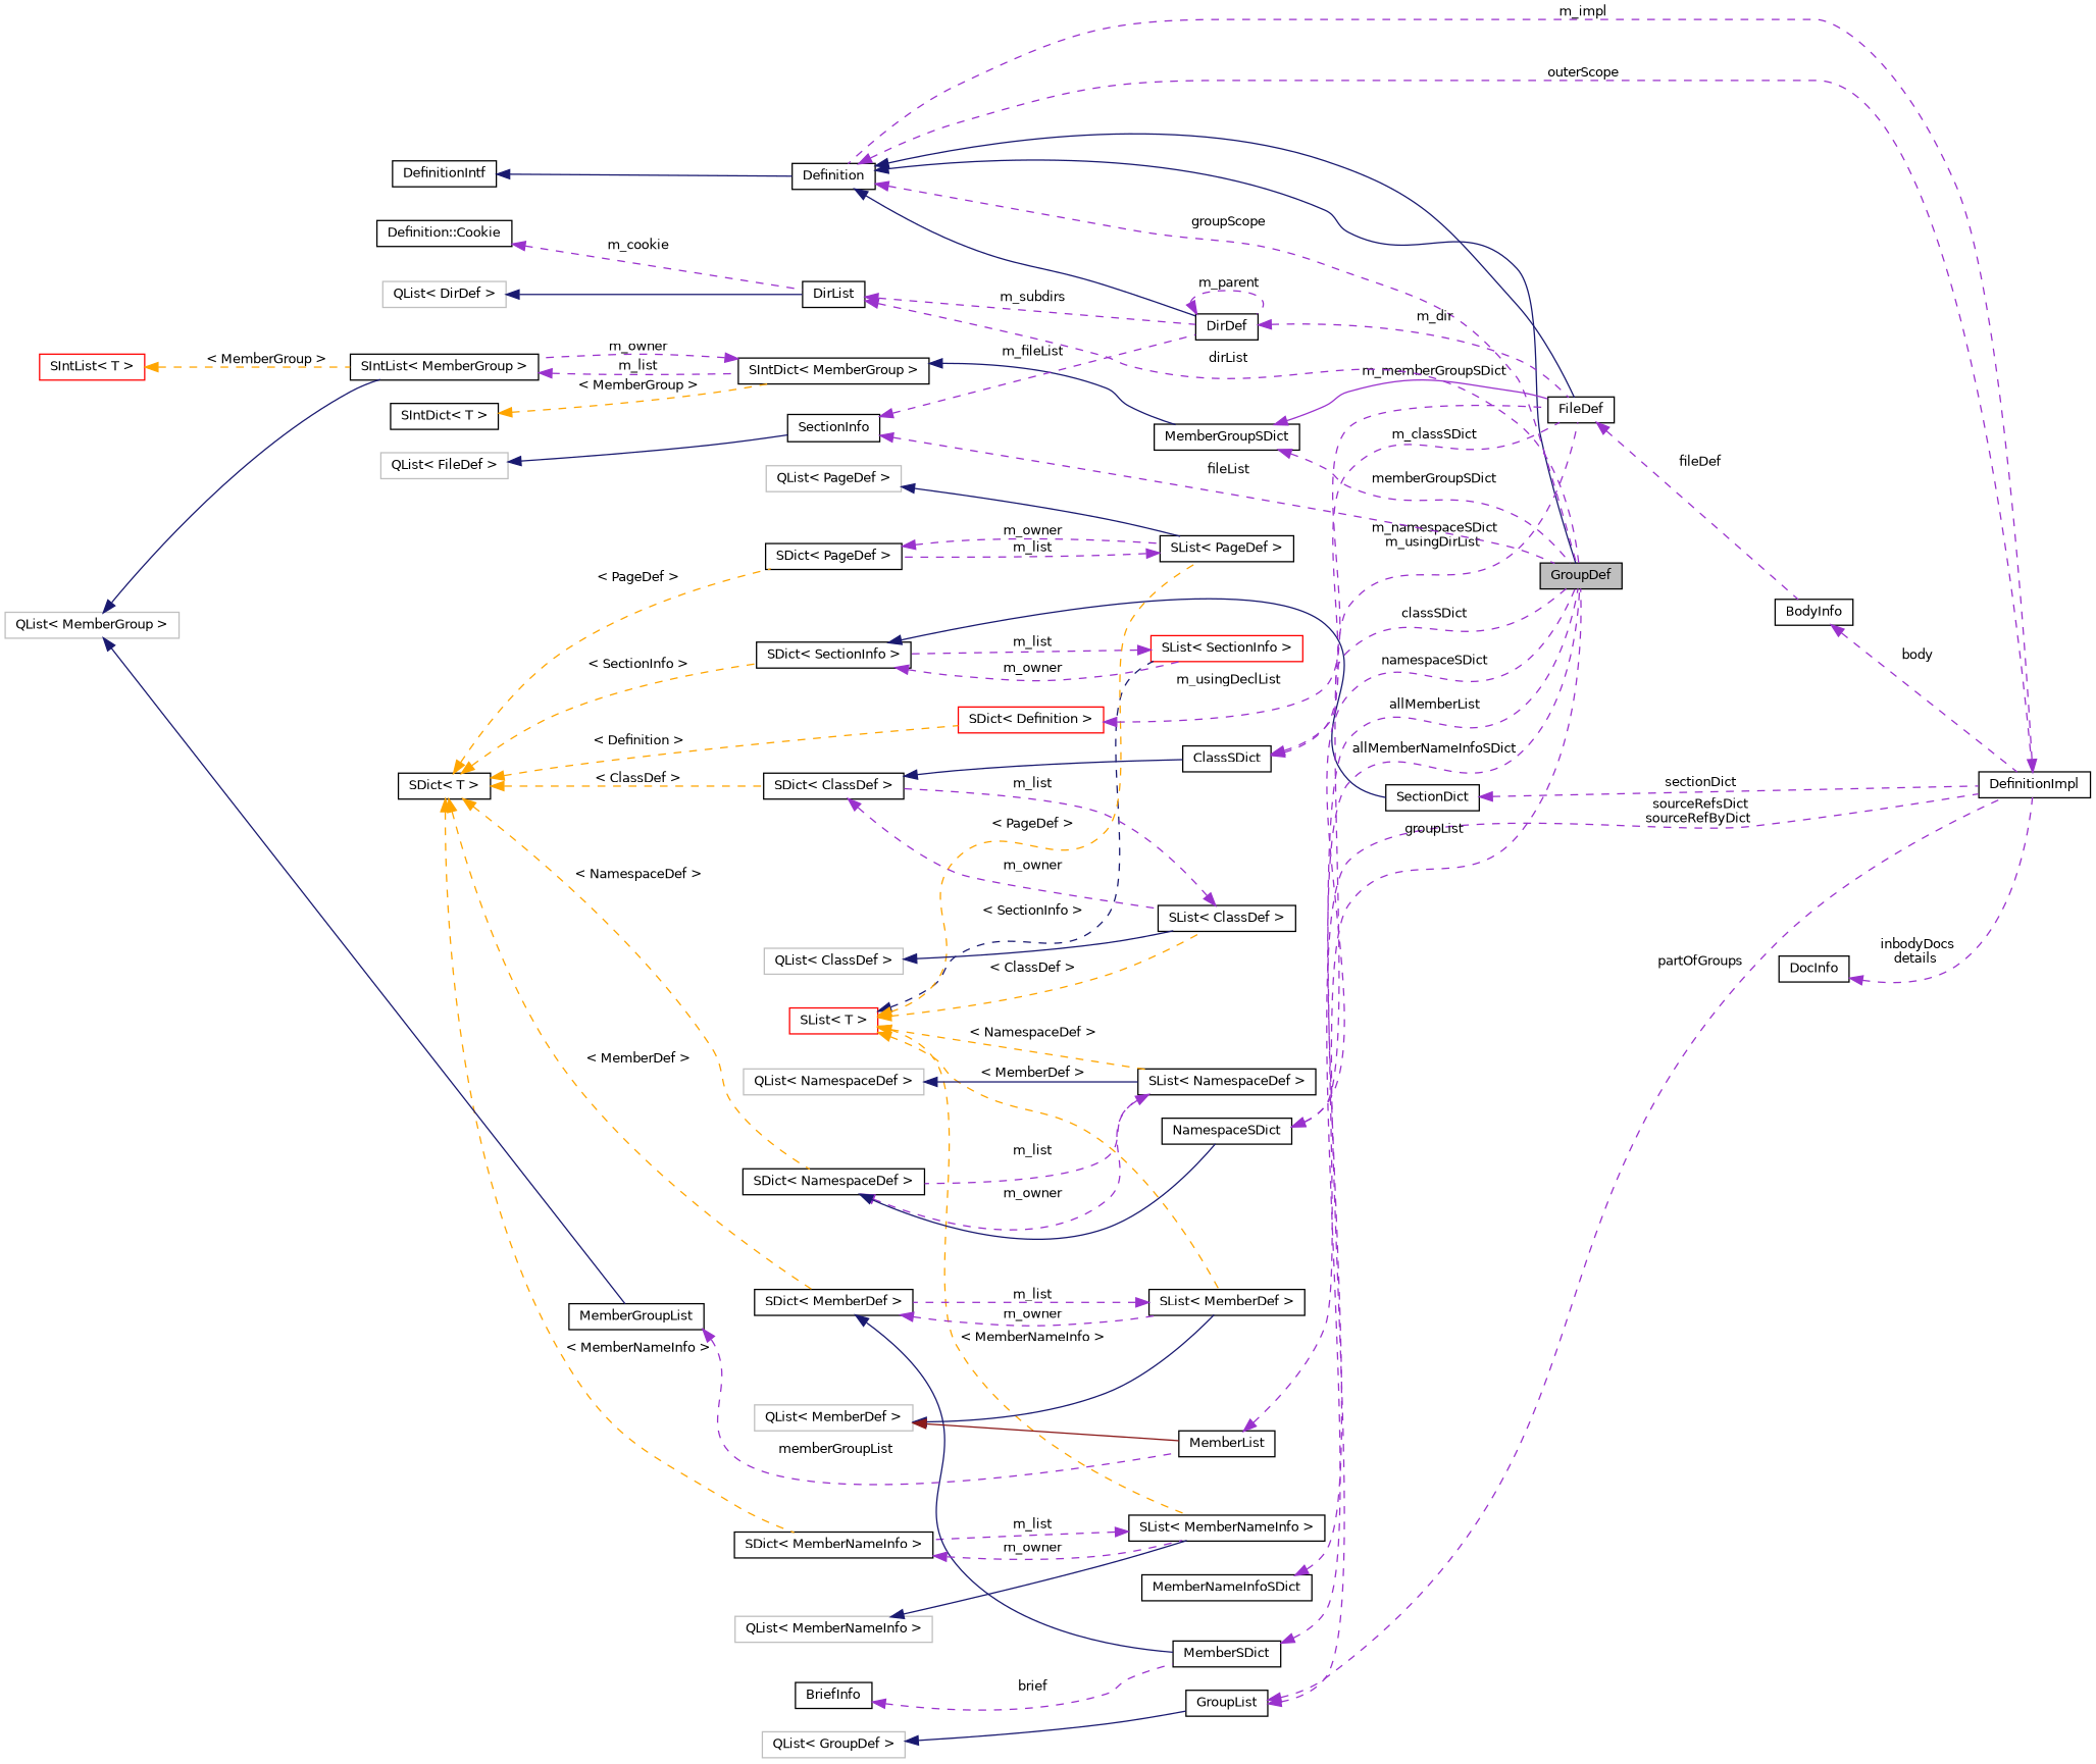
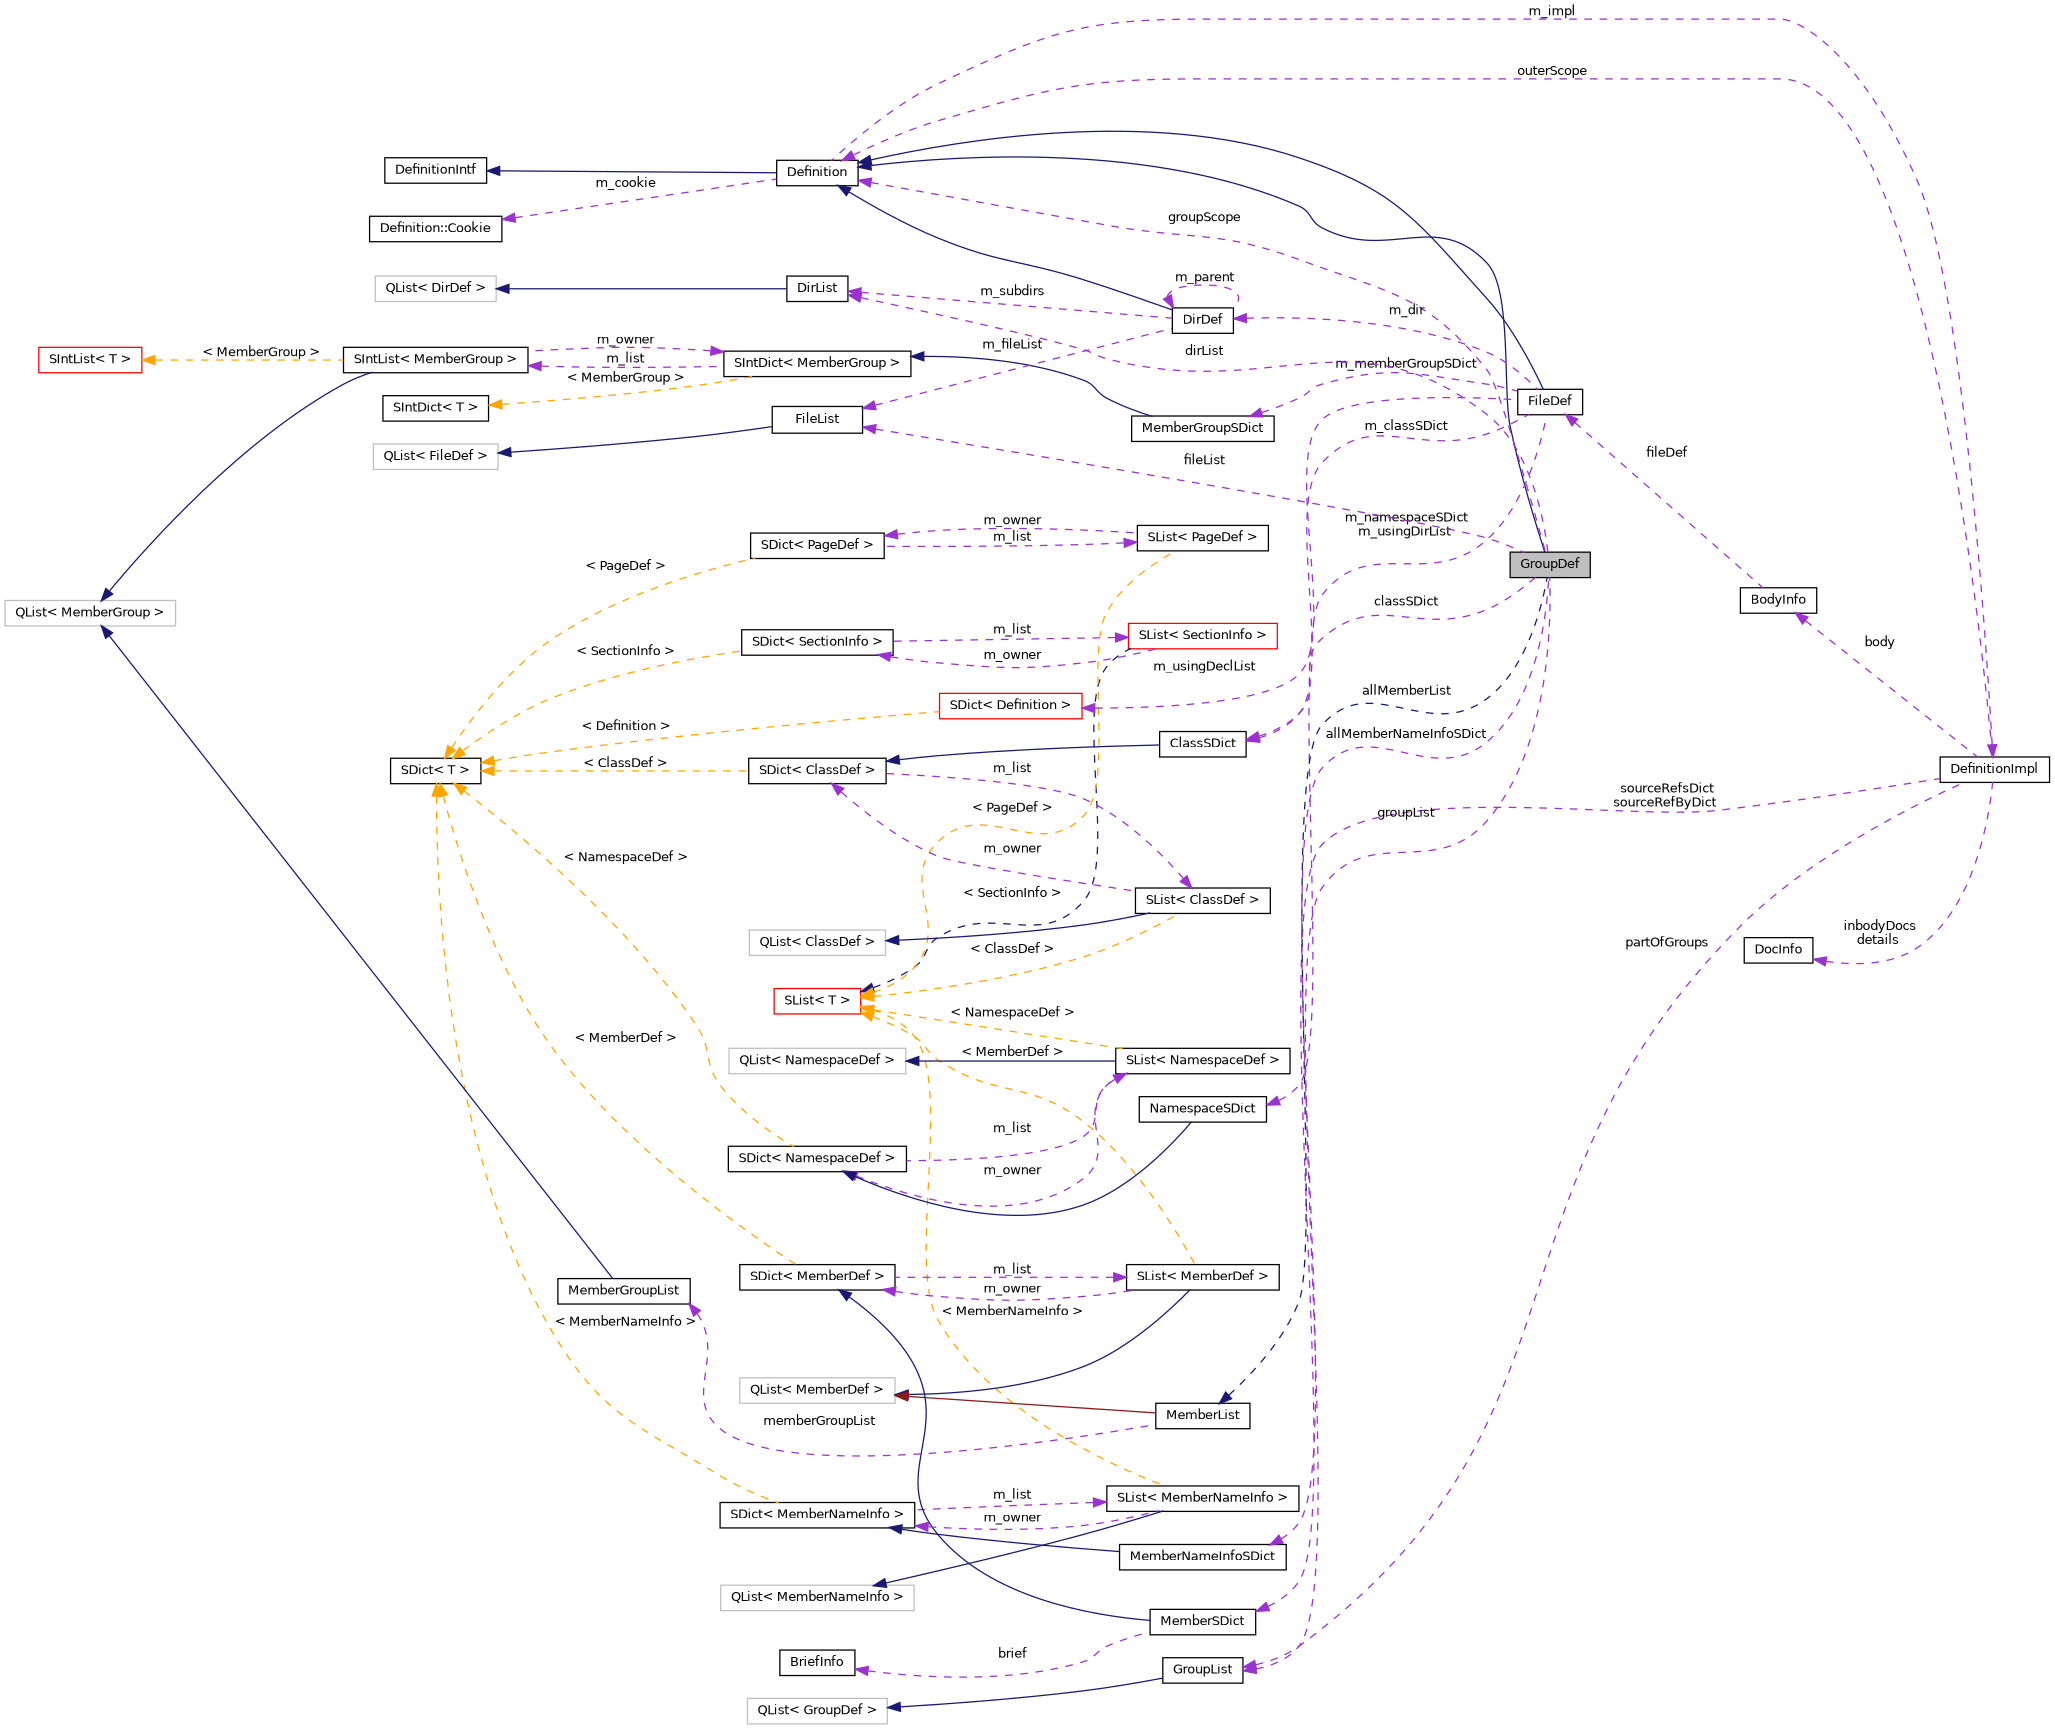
  digraph {
    rankdir=LR
    node [color=black fillcolor=white fontname=Helvetica fontsize=10 shape=record style=filled]
    edge [color=darkorchid3 dir=back fontname=Helvetica fontsize=10 labelfontname=Helvetica labelfontsize=10 style=dashed]
    n1 [fillcolor=grey75 fontcolor=black height=0.2 label=GroupDef width=0.4]
    n2 [height=0.2 label=Definition width=0.4]
    n3 [height=0.2 label=DefinitionImpl width=0.4]
    n4 [height=0.2 label=FileDef width=0.4]
    n5 [height=0.2 label=DirDef width=0.4]
    n6 [height=0.2 label=BodyInfo width=0.4]
    n7 [height=0.2 label=DefinitionIntf width=0.4]
    n8 [height=0.2 label="Definition::Cookie" width=0.4]
-   n9 [height=0.2 label=SectionDict width=0.4]
    n10 [height=0.2 label="SDict\< SectionInfo \>" width=0.4]
    n11 [color=red height=0.2 label="SList\< SectionInfo \>" width=0.4]
    n12 [color=red height=0.2 label="SList\< T \>" width=0.4]
    n13 [height=0.2 label="SList\< ClassDef \>" width=0.4]
    n14 [height=0.2 label="SList\< NamespaceDef \>" width=0.4]
    n15 [height=0.2 label="SList\< MemberDef \>" width=0.4]
    n16 [height=0.2 label="SList\< MemberNameInfo \>" width=0.4]
    n17 [height=0.2 label="SList\< PageDef \>" width=0.4]
    n18 [height=0.2 label="SDict\< ClassDef \>" width=0.4]
    n19 [height=0.2 label="SDict\< NamespaceDef \>" width=0.4]
    n20 [height=0.2 label="SDict\< MemberDef \>" width=0.4]
    n21 [height=0.2 label="SDict\< MemberNameInfo \>" width=0.4]
    n22 [height=0.2 label="SDict\< PageDef \>" width=0.4]
    n23 [height=0.2 label="SDict\< T \>" width=0.4]
    n24 [color=red height=0.2 label="SDict\< Definition \>" width=0.4]
    n25 [height=0.2 label=ClassSDict width=0.4]
    n26 [height=0.2 label=NamespaceSDict width=0.4]
    n27 [height=0.2 label=MemberSDict width=0.4]
    n28 [height=0.2 label=MemberNameInfoSDict width=0.4]
    n29 [color=grey75 height=0.2 label="QList\< ClassDef \>" width=0.4]
    n30 [height=0.2 label=MemberGroupSDict width=0.4]
    n31 [height=0.2 label="SIntDict\< MemberGroup \>" width=0.4]
    n32 [height=0.2 label="SIntList\< MemberGroup \>" width=0.4]
    n33 [color=grey75 height=0.2 label="QList\< MemberGroup \>" width=0.4]
    n34 [height=0.2 label=MemberGroupList width=0.4]
    n35 [height=0.2 label=MemberList width=0.4]
    n36 [color=red height=0.2 label="SIntList\< T \>" width=0.4]
    n37 [height=0.2 label="SIntDict\< T \>" width=0.4]
    n38 [height=0.2 label=DirList width=0.4]
    n39 [color=grey75 height=0.2 label="QList\< DirDef \>" width=0.4]
-   n40 [height=0.2 label=SectionInfo width=0.4]
+   n40 [height=0.2 label=FileList width=0.4]
    n41 [color=grey75 height=0.2 label="QList\< FileDef \>" width=0.4]
    n42 [color=grey75 height=0.2 label="QList\< NamespaceDef \>" width=0.4]
    n43 [color=grey75 height=0.2 label="QList\< MemberDef \>" width=0.4]
    n44 [height=0.2 label=GroupList width=0.4]
    n45 [color=grey75 height=0.2 label="QList\< GroupDef \>" width=0.4]
    n46 [height=0.2 label=DocInfo width=0.4]
    n47 [height=0.2 label=BriefInfo width=0.4]
    n48 [color=grey75 height=0.2 label="QList\< MemberNameInfo \>" width=0.4]
-   n49 [color=grey75 height=0.2 label="QList\< PageDef \>" width=0.4]
    n2 -> n1 [color=midnightblue style=solid]
    n2 -> n1 [label=" groupScope"]
    n2 -> n3 [label=" outerScope"]
    n2 -> n4 [color=midnightblue style=solid]
    n2 -> n5 [color=midnightblue style=solid]
    n3 -> n2 [label=" m_impl"]
    n4 -> n6 [label=" fileDef"]
    n5 -> n4 [label=" m_dir"]
    n5 -> n5 [label=" m_parent"]
    n6 -> n3 [label=" body"]
    n7 -> n2 [color=midnightblue style=solid]
-   n8 -> n38 [label=" m_cookie"]
-   n9 -> n3 [label=" sectionDict"]
-   n10 -> n9 [color=midnightblue style=solid]
+   n8 -> n2 [label=" m_cookie"]
    n10 -> n11 [label=" m_owner"]
    n11 -> n10 [label=" m_list"]
    n12 -> n11 [color=midnightblue label=" \< SectionInfo \>"]
    n12 -> n13 [color=orange label=" \< ClassDef \>"]
    n12 -> n14 [color=orange label=" \< NamespaceDef \>"]
    n12 -> n15 [color=orange label=" \< MemberDef \>"]
    n12 -> n16 [color=orange label=" \< MemberNameInfo \>"]
    n12 -> n17 [color=orange label=" \< PageDef \>"]
    n13 -> n18 [label=" m_list"]
    n14 -> n19 [label=" m_list"]
    n15 -> n20 [label=" m_list"]
    n16 -> n21 [label=" m_list"]
    n17 -> n22 [label=" m_list"]
    n18 -> n13 [label=" m_owner"]
    n18 -> n25 [color=midnightblue style=solid]
    n19 -> n14 [label=" m_owner"]
    n19 -> n26 [color=midnightblue style=solid]
    n20 -> n15 [label=" m_owner"]
    n20 -> n27 [color=midnightblue style=solid]
    n21 -> n16 [label=" m_owner"]
+   n21 -> n28 [color=midnightblue style=solid]
    n22 -> n17 [label=" m_owner"]
    n23 -> n10 [color=orange label=" \< SectionInfo \>"]
    n23 -> n18 [color=orange label=" \< ClassDef \>"]
    n23 -> n19 [color=orange label=" \< NamespaceDef \>"]
    n23 -> n20 [color=orange label=" \< MemberDef \>"]
    n23 -> n21 [color=orange label=" \< MemberNameInfo \>"]
    n23 -> n22 [color=orange label=" \< PageDef \>"]
    n23 -> n24 [color=orange label=" \< Definition \>"]
    n24 -> n4 [label=" m_usingDeclList"]
    n25 -> n1 [label=" classSDict"]
    n25 -> n4 [label=" m_classSDict"]
-   n26 -> n1 [label=" namespaceSDict"]
    n26 -> n4 [label=" m_namespaceSDict\nm_usingDirList"]
    n27 -> n3 [label=" sourceRefsDict\nsourceRefByDict"]
    n28 -> n1 [label=" allMemberNameInfoSDict"]
    n29 -> n13 [color=midnightblue style=solid]
-   n30 -> n1 [label=" memberGroupSDict"]
-   n30 -> n4 [label=" m_memberGroupSDict" style=solid]
+   n30 -> n4 [label=" m_memberGroupSDict"]
    n31 -> n30 [color=midnightblue style=solid]
    n31 -> n32 [label=" m_owner"]
    n32 -> n31 [label=" m_list"]
    n33 -> n32 [color=midnightblue style=solid]
    n33 -> n34 [color=midnightblue style=solid]
    n34 -> n35 [label=" memberGroupList"]
-   n35 -> n1 [label=" allMemberList"]
+   n35 -> n1 [color=midnightblue label=" allMemberList"]
    n36 -> n32 [color=orange label=" \< MemberGroup \>"]
    n37 -> n31 [color=orange label=" \< MemberGroup \>"]
    n38 -> n1 [label=" dirList"]
    n38 -> n5 [label=" m_subdirs"]
    n39 -> n38 [color=midnightblue style=solid]
    n40 -> n1 [label=" fileList"]
    n40 -> n5 [label=" m_fileList"]
    n41 -> n40 [color=midnightblue style=solid]
    n42 -> n14 [color=midnightblue style=solid]
    n43 -> n15 [color=midnightblue style=solid]
    n43 -> n35 [color=firebrick4 style=solid]
    n44 -> n1 [label=" groupList"]
    n44 -> n3 [label=" partOfGroups"]
    n45 -> n44 [color=midnightblue style=solid]
    n46 -> n3 [label=" inbodyDocs\ndetails"]
    n47 -> n27 [label=" brief"]
    n48 -> n16 [color=midnightblue style=solid]
-   n49 -> n17 [color=midnightblue style=solid]
  }
